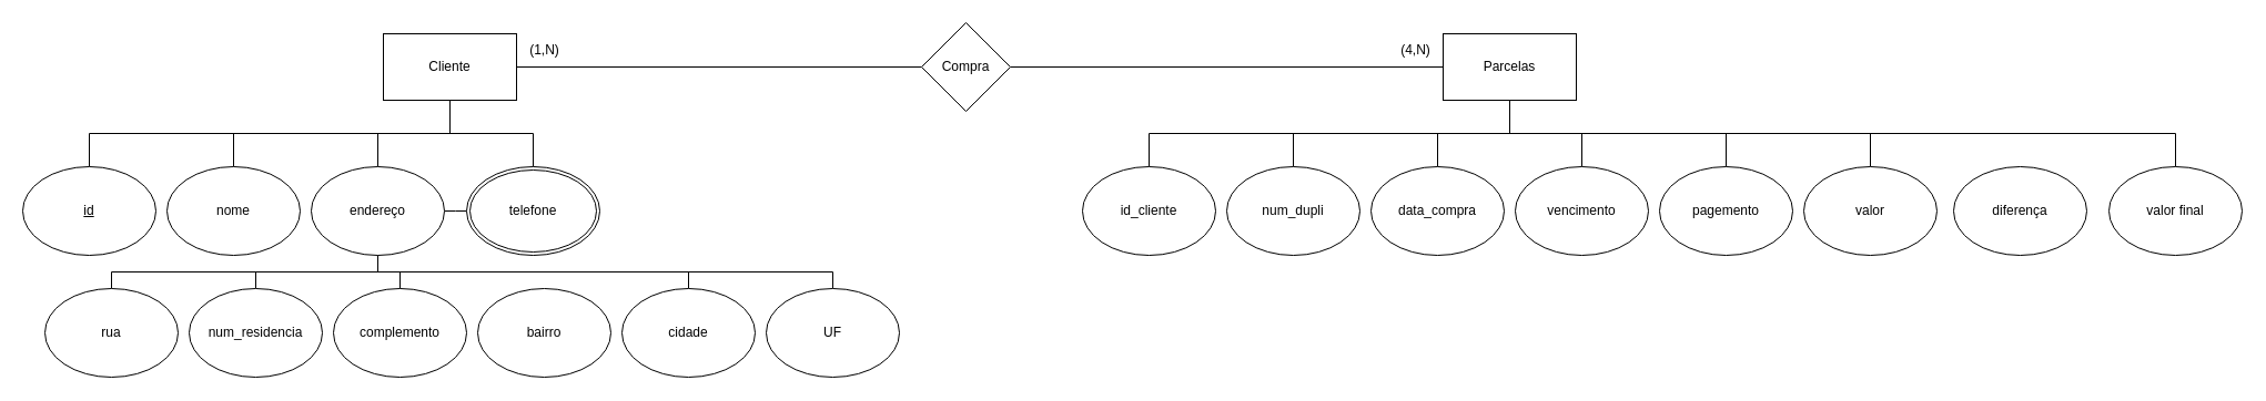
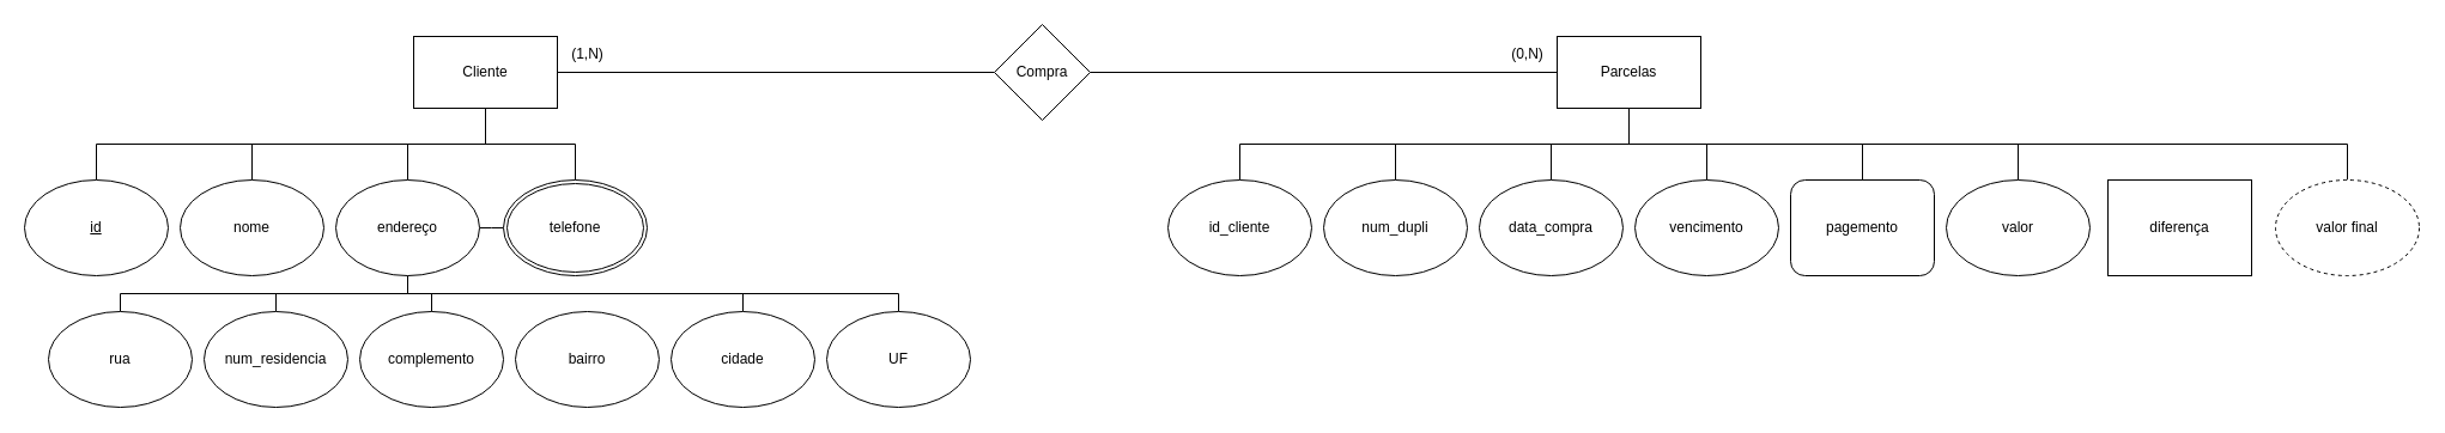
  <mxCell id="0" />
  <mxCell id="1" parent="0" />
  <mxCell id="2" style="edgeStyle=elbowEdgeStyle;rounded=0;orthogonalLoop=1;jettySize=auto;elbow=vertical;html=1;endArrow=none;endFill=0;" edge="1" parent="1" source="9" target="35"><mxGeometry relative="1" as="geometry" /></mxCell>
  <mxCell id="3" style="edgeStyle=elbowEdgeStyle;rounded=0;orthogonalLoop=1;jettySize=auto;elbow=vertical;html=1;entryX=0.5;entryY=0;entryDx=0;entryDy=0;endArrow=none;endFill=0;" edge="1" parent="1" source="9" target="38"><mxGeometry relative="1" as="geometry" /></mxCell>
  <mxCell id="4" style="edgeStyle=elbowEdgeStyle;rounded=0;orthogonalLoop=1;jettySize=auto;elbow=vertical;html=1;endArrow=none;endFill=0;" edge="1" parent="1" source="9" target="33"><mxGeometry relative="1" as="geometry" /></mxCell>
  <mxCell id="5" style="edgeStyle=elbowEdgeStyle;rounded=0;orthogonalLoop=1;jettySize=auto;elbow=vertical;html=1;entryX=0.5;entryY=0;entryDx=0;entryDy=0;endArrow=none;endFill=0;" edge="1" parent="1" source="9" target="34"><mxGeometry relative="1" as="geometry" /></mxCell>
  <mxCell id="6" style="edgeStyle=elbowEdgeStyle;rounded=0;orthogonalLoop=1;jettySize=auto;elbow=vertical;html=1;entryX=0.5;entryY=0;entryDx=0;entryDy=0;endArrow=none;endFill=0;" edge="1" parent="1" source="9" target="36"><mxGeometry relative="1" as="geometry" /></mxCell>
  <mxCell id="7" style="edgeStyle=elbowEdgeStyle;rounded=0;orthogonalLoop=1;jettySize=auto;elbow=vertical;html=1;entryX=0.5;entryY=0;entryDx=0;entryDy=0;endArrow=none;endFill=0;" edge="1" parent="1" source="9" target="37"><mxGeometry relative="1" as="geometry" /></mxCell>
  <mxCell id="8" style="edgeStyle=elbowEdgeStyle;rounded=0;orthogonalLoop=1;jettySize=auto;elbow=vertical;html=1;entryX=0.5;entryY=0;entryDx=0;entryDy=0;endArrow=none;endFill=0;" edge="1" parent="1" source="9" target="42"><mxGeometry relative="1" as="geometry" /></mxCell>
  <mxCell id="9" value="Parcelas" style="rounded=0;whiteSpace=wrap;html=1;" vertex="1" parent="1"><mxGeometry x="1300" y="30" width="120" height="60" as="geometry" /></mxCell>
  <mxCell id="10" style="edgeStyle=elbowEdgeStyle;rounded=0;orthogonalLoop=1;jettySize=auto;elbow=vertical;html=1;endArrow=none;endFill=0;" edge="1" parent="1" source="15" target="26"><mxGeometry relative="1" as="geometry" /></mxCell>
  <mxCell id="11" style="edgeStyle=elbowEdgeStyle;rounded=0;orthogonalLoop=1;jettySize=auto;elbow=vertical;html=1;endArrow=none;endFill=0;" edge="1" parent="1" source="15" target="25"><mxGeometry relative="1" as="geometry" /></mxCell>
  <mxCell id="12" style="edgeStyle=elbowEdgeStyle;rounded=0;orthogonalLoop=1;jettySize=auto;elbow=vertical;html=1;endArrow=none;endFill=0;" edge="1" parent="1" source="15" target="23"><mxGeometry relative="1" as="geometry" /></mxCell>
  <mxCell id="13" style="edgeStyle=elbowEdgeStyle;rounded=0;orthogonalLoop=1;jettySize=auto;elbow=vertical;html=1;endArrow=none;endFill=0;" edge="1" parent="1" source="15" target="28"><mxGeometry relative="1" as="geometry" /></mxCell>
  <mxCell id="14" style="edgeStyle=elbowEdgeStyle;rounded=0;orthogonalLoop=1;jettySize=auto;elbow=vertical;html=1;entryX=0;entryY=0.5;entryDx=0;entryDy=0;endArrow=none;endFill=0;" edge="1" parent="1" source="15" target="40"><mxGeometry relative="1" as="geometry" /></mxCell>
  <mxCell id="15" value="Cliente" style="rounded=0;whiteSpace=wrap;html=1;" vertex="1" parent="1"><mxGeometry x="345" y="30" width="120" height="60" as="geometry" /></mxCell>
  <mxCell id="16" style="edgeStyle=elbowEdgeStyle;rounded=0;orthogonalLoop=1;jettySize=auto;html=1;entryX=0.5;entryY=0;entryDx=0;entryDy=0;elbow=vertical;endArrow=none;endFill=0;" edge="1" parent="1" source="23" target="27"><mxGeometry relative="1" as="geometry" /></mxCell>
  <mxCell id="17" style="edgeStyle=elbowEdgeStyle;rounded=0;orthogonalLoop=1;jettySize=auto;elbow=vertical;html=1;endArrow=none;endFill=0;" edge="1" parent="1" source="23" target="29"><mxGeometry relative="1" as="geometry" /></mxCell>
  <mxCell id="18" style="edgeStyle=elbowEdgeStyle;rounded=0;orthogonalLoop=1;jettySize=auto;elbow=vertical;html=1;entryX=0.5;entryY=0;entryDx=0;entryDy=0;endArrow=none;endFill=0;" edge="1" parent="1" source="23" target="24"><mxGeometry relative="1" as="geometry" /></mxCell>
  <mxCell id="19" style="edgeStyle=elbowEdgeStyle;rounded=0;orthogonalLoop=1;jettySize=auto;elbow=vertical;html=1;endArrow=none;endFill=0;" edge="1" parent="1" source="23" target="32"><mxGeometry relative="1" as="geometry" /></mxCell>
  <mxCell id="20" style="edgeStyle=elbowEdgeStyle;rounded=0;orthogonalLoop=1;jettySize=auto;elbow=vertical;html=1;endArrow=none;endFill=0;" edge="1" parent="1" source="23" target="28"><mxGeometry relative="1" as="geometry" /></mxCell>
  <mxCell id="21" value="" style="edgeStyle=elbowEdgeStyle;rounded=0;orthogonalLoop=1;jettySize=auto;elbow=vertical;html=1;endArrow=none;endFill=0;" edge="1" parent="1" source="23" target="27"><mxGeometry relative="1" as="geometry" /></mxCell>
  <mxCell id="22" style="edgeStyle=elbowEdgeStyle;rounded=0;orthogonalLoop=1;jettySize=auto;elbow=vertical;html=1;endArrow=none;endFill=0;" edge="1" parent="1" source="23" target="30"><mxGeometry relative="1" as="geometry" /></mxCell>
  <mxCell id="23" value="endereço" style="ellipse;whiteSpace=wrap;html=1;" vertex="1" parent="1"><mxGeometry x="280" y="150" width="120" height="80" as="geometry" /></mxCell>
  <mxCell id="24" value="num_residencia" style="ellipse;whiteSpace=wrap;html=1;" vertex="1" parent="1"><mxGeometry x="170" y="260" width="120" height="80" as="geometry" /></mxCell>
  <mxCell id="25" value="nome" style="ellipse;whiteSpace=wrap;html=1;" vertex="1" parent="1"><mxGeometry x="150" y="150" width="120" height="80" as="geometry" /></mxCell>
  <mxCell id="26" value="&lt;u&gt;id&lt;/u&gt;" style="ellipse;whiteSpace=wrap;html=1;" vertex="1" parent="1"><mxGeometry x="20" y="150" width="120" height="80" as="geometry" /></mxCell>
  <mxCell id="27" value="complemento" style="ellipse;whiteSpace=wrap;html=1;" vertex="1" parent="1"><mxGeometry x="300" y="260" width="120" height="80" as="geometry" /></mxCell>
  <mxCell id="28" value="telefone" style="ellipse;shape=doubleEllipse;margin=3;whiteSpace=wrap;html=1;align=center;" vertex="1" parent="1"><mxGeometry x="420" y="150" width="120" height="80" as="geometry" /></mxCell>
  <mxCell id="29" value="rua" style="ellipse;whiteSpace=wrap;html=1;" vertex="1" parent="1"><mxGeometry x="40" y="260" width="120" height="80" as="geometry" /></mxCell>
  <mxCell id="30" value="cidade" style="ellipse;whiteSpace=wrap;html=1;" vertex="1" parent="1"><mxGeometry x="560" y="260" width="120" height="80" as="geometry" /></mxCell>
  <mxCell id="31" value="bairro" style="ellipse;whiteSpace=wrap;html=1;" vertex="1" parent="1"><mxGeometry x="430" y="260" width="120" height="80" as="geometry" /></mxCell>
  <mxCell id="32" value="UF" style="ellipse;whiteSpace=wrap;html=1;" vertex="1" parent="1"><mxGeometry x="690" y="260" width="120" height="80" as="geometry" /></mxCell>
  <mxCell id="33" value="num_dupli" style="ellipse;whiteSpace=wrap;html=1;" vertex="1" parent="1"><mxGeometry x="1105" y="150" width="120" height="80" as="geometry" /></mxCell>
  <mxCell id="34" value="data_compra" style="ellipse;whiteSpace=wrap;html=1;" vertex="1" parent="1"><mxGeometry x="1235" y="150" width="120" height="80" as="geometry" /></mxCell>
  <mxCell id="35" value="id_cliente" style="ellipse;whiteSpace=wrap;html=1;" vertex="1" parent="1"><mxGeometry x="975" y="150" width="120" height="80" as="geometry" /></mxCell>
- <mxCell id="36" value="pagemento" style="ellipse;whiteSpace=wrap;html=1;" vertex="1" parent="1"><mxGeometry x="1495" y="150" width="120" height="80" as="geometry" /></mxCell>
+ <mxCell id="36" value="pagemento" style="whiteSpace=wrap;html=1;rounded=1;" vertex="1" parent="1"><mxGeometry x="1495" y="150" width="120" height="80" as="geometry" /></mxCell>
  <mxCell id="37" value="vencimento" style="ellipse;whiteSpace=wrap;html=1;" vertex="1" parent="1"><mxGeometry x="1365" y="150" width="120" height="80" as="geometry" /></mxCell>
  <mxCell id="38" value="valor" style="ellipse;whiteSpace=wrap;html=1;" vertex="1" parent="1"><mxGeometry x="1625" y="150" width="120" height="80" as="geometry" /></mxCell>
  <mxCell id="39" style="edgeStyle=elbowEdgeStyle;rounded=0;orthogonalLoop=1;jettySize=auto;elbow=vertical;html=1;entryX=0;entryY=0.5;entryDx=0;entryDy=0;endArrow=none;endFill=0;" edge="1" parent="1" source="40" target="9"><mxGeometry relative="1" as="geometry" /></mxCell>
  <mxCell id="40" value="Compra" style="rhombus;whiteSpace=wrap;html=1;" vertex="1" parent="1"><mxGeometry x="830" y="20" width="80" height="80" as="geometry" /></mxCell>
- <mxCell id="41" value="diferença" style="ellipse;whiteSpace=wrap;html=1;" vertex="1" parent="1"><mxGeometry x="1760" y="150" width="120" height="80" as="geometry" /></mxCell>
- <mxCell id="42" value="valor final" style="ellipse;whiteSpace=wrap;html=1;dashed=0;" vertex="1" parent="1"><mxGeometry x="1900" y="150" width="120" height="80" as="geometry" /></mxCell>
- <mxCell id="43" value="(4,N)" style="text;html=1;align=center;verticalAlign=middle;resizable=0;points=[];autosize=1;strokeColor=none;fillColor=none;" vertex="1" parent="1"><mxGeometry x="1250" y="30" width="50" height="30" as="geometry" /></mxCell>
+ <mxCell id="41" value="diferença" style="whiteSpace=wrap;html=1;rounded=0;" vertex="1" parent="1"><mxGeometry x="1760" y="150" width="120" height="80" as="geometry" /></mxCell>
+ <mxCell id="42" value="valor final" style="ellipse;whiteSpace=wrap;html=1;dashed=1;" vertex="1" parent="1"><mxGeometry x="1900" y="150" width="120" height="80" as="geometry" /></mxCell>
+ <mxCell id="43" value="(0,N)" style="text;html=1;align=center;verticalAlign=middle;resizable=0;points=[];autosize=1;strokeColor=none;fillColor=none;" vertex="1" parent="1"><mxGeometry x="1250" y="30" width="50" height="30" as="geometry" /></mxCell>
  <mxCell id="44" value="(1,N)" style="text;html=1;align=center;verticalAlign=middle;resizable=0;points=[];autosize=1;strokeColor=none;fillColor=none;" vertex="1" parent="1"><mxGeometry x="465" y="30" width="50" height="30" as="geometry" /></mxCell>
